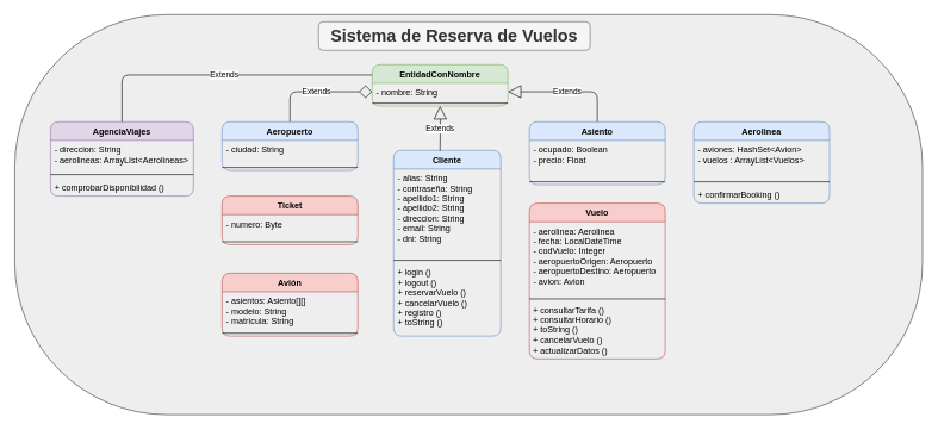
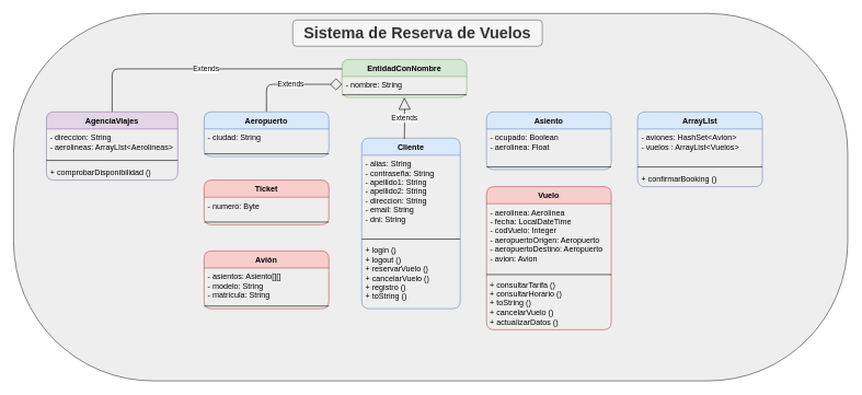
  <mxCell id="0" />
  <mxCell id="1" parent="0" />
  <mxCell id="2" value="" style="whiteSpace=wrap;html=1;fillColor=#eeeeee;strokeColor=#36393d;rounded=1;arcSize=38;" parent="1" vertex="1"><mxGeometry x="20" y="20" width="1270" height="560" as="geometry" /></mxCell>
  <mxCell id="3" value="&lt;h1&gt;&lt;font style=&quot;font-size: 24px&quot;&gt;Sistema de Reserva de Vuelos&lt;/font&gt;&lt;/h1&gt;" style="text;html=1;align=center;verticalAlign=middle;whiteSpace=wrap;fillColor=#f5f5f5;strokeColor=#666666;fontColor=#333333;rounded=1;" parent="1" vertex="1"><mxGeometry x="445" y="30" width="380" height="40" as="geometry" /></mxCell>
  <mxCell id="4" value="Ticket" style="swimlane;fontStyle=1;align=center;verticalAlign=top;childLayout=stackLayout;horizontal=1;startSize=26;horizontalStack=0;resizeParent=1;resizeParentMax=0;resizeLast=0;collapsible=1;marginBottom=0;fillColor=#f8cecc;strokeColor=#b85450;rounded=1;" parent="1" vertex="1"><mxGeometry x="310" y="274" width="190" height="68" as="geometry" /></mxCell>
  <mxCell id="5" value="- numero: Byte" style="text;strokeColor=none;fillColor=none;align=left;verticalAlign=top;spacingLeft=4;spacingRight=4;overflow=hidden;rotatable=0;points=[[0,0.5],[1,0.5]];portConstraint=eastwest;rounded=1;" parent="4" vertex="1"><mxGeometry y="26" width="190" height="34" as="geometry" /></mxCell>
  <mxCell id="6" value="" style="line;strokeWidth=1;fillColor=none;align=left;verticalAlign=middle;spacingTop=-1;spacingLeft=3;spacingRight=3;rotatable=0;labelPosition=right;points=[];portConstraint=eastwest;rounded=1;" parent="4" vertex="1"><mxGeometry y="60" width="190" height="8" as="geometry" /></mxCell>
  <mxCell id="7" value="AgenciaViajes" style="swimlane;fontStyle=1;align=center;verticalAlign=top;childLayout=stackLayout;horizontal=1;startSize=26;horizontalStack=0;resizeParent=1;resizeParentMax=0;resizeLast=0;collapsible=1;marginBottom=0;fillColor=#e1d5e7;strokeColor=#9673a6;rounded=1;" parent="1" vertex="1"><mxGeometry x="70" y="170" width="200" height="104" as="geometry" /></mxCell>
  <mxCell id="8" value="- direccion: String&#10;- aerolineas: ArrayLIst&lt;Aerolineas&gt;&#10;" style="text;strokeColor=none;fillColor=none;align=left;verticalAlign=top;spacingLeft=4;spacingRight=4;overflow=hidden;rotatable=0;points=[[0,0.5],[1,0.5]];portConstraint=eastwest;rounded=1;labelBorderColor=none;" parent="7" vertex="1"><mxGeometry y="26" width="200" height="44" as="geometry" /></mxCell>
  <mxCell id="9" value="" style="line;strokeWidth=1;fillColor=none;align=left;verticalAlign=middle;spacingTop=-1;spacingLeft=3;spacingRight=3;rotatable=0;labelPosition=right;points=[];portConstraint=eastwest;rounded=1;" parent="7" vertex="1"><mxGeometry y="70" width="200" height="8" as="geometry" /></mxCell>
  <mxCell id="10" value="+ comprobarDisponibilidad ()" style="text;strokeColor=none;fillColor=none;align=left;verticalAlign=top;spacingLeft=4;spacingRight=4;overflow=hidden;rotatable=0;points=[[0,0.5],[1,0.5]];portConstraint=eastwest;rounded=1;" parent="7" vertex="1"><mxGeometry y="78" width="200" height="26" as="geometry" /></mxCell>
  <mxCell id="11" value="Cliente" style="swimlane;fontStyle=1;align=center;verticalAlign=top;childLayout=stackLayout;horizontal=1;startSize=26;horizontalStack=0;resizeParent=1;resizeParentMax=0;resizeLast=0;collapsible=1;marginBottom=0;fillColor=#dae8fc;strokeColor=#6c8ebf;rounded=1;" parent="1" vertex="1"><mxGeometry x="550" y="210" width="150" height="260" as="geometry"><mxRectangle x="-300" y="20" width="60" height="26" as="alternateBounds" /></mxGeometry></mxCell>
  <mxCell id="12" value="- alias: String&#10;- contraseña: String&#10;- apellido1: String&#10;- apellido2: String&#10;- direccion: String&#10;- email: String&#10;- dni: String" style="text;strokeColor=none;fillColor=none;align=left;verticalAlign=top;spacingLeft=4;spacingRight=4;overflow=hidden;rotatable=0;points=[[0,0.5],[1,0.5]];portConstraint=eastwest;rounded=1;" parent="11" vertex="1"><mxGeometry y="26" width="150" height="124" as="geometry" /></mxCell>
  <mxCell id="13" value="" style="line;strokeWidth=1;fillColor=none;align=left;verticalAlign=middle;spacingTop=-1;spacingLeft=3;spacingRight=3;rotatable=0;labelPosition=right;points=[];portConstraint=eastwest;rounded=1;" parent="11" vertex="1"><mxGeometry y="150" width="150" height="8" as="geometry" /></mxCell>
  <mxCell id="14" value="+ login ()&#10;+ logout ()&#10;+ reservarVuelo ()&#10;+ cancelarVuelo ()&#10;+ registro ()&#10;+ toString ()&#10;" style="text;strokeColor=none;fillColor=none;align=left;verticalAlign=top;spacingLeft=4;spacingRight=4;overflow=hidden;rotatable=0;points=[[0,0.5],[1,0.5]];portConstraint=eastwest;rounded=1;" parent="11" vertex="1"><mxGeometry y="158" width="150" height="102" as="geometry" /></mxCell>
  <mxCell id="15" value="Avión" style="swimlane;fontStyle=1;align=center;verticalAlign=top;childLayout=stackLayout;horizontal=1;startSize=26;horizontalStack=0;resizeParent=1;resizeParentMax=0;resizeLast=0;collapsible=1;marginBottom=0;fillColor=#f8cecc;strokeColor=#b85450;rounded=1;" parent="1" vertex="1"><mxGeometry x="310" y="382" width="190" height="88" as="geometry" /></mxCell>
  <mxCell id="16" value="- asientos: Asiento[][]&#10;- modelo: String&#10;- matrícula: String&#10;" style="text;strokeColor=none;fillColor=none;align=left;verticalAlign=top;spacingLeft=4;spacingRight=4;overflow=hidden;rotatable=0;points=[[0,0.5],[1,0.5]];portConstraint=eastwest;rounded=1;" parent="15" vertex="1"><mxGeometry y="26" width="190" height="54" as="geometry" /></mxCell>
  <mxCell id="17" value="" style="line;strokeWidth=1;fillColor=none;align=left;verticalAlign=middle;spacingTop=-1;spacingLeft=3;spacingRight=3;rotatable=0;labelPosition=right;points=[];portConstraint=eastwest;rounded=1;" parent="15" vertex="1"><mxGeometry y="80" width="190" height="8" as="geometry" /></mxCell>
  <mxCell id="18" value="Asiento" style="swimlane;fontStyle=1;align=center;verticalAlign=top;childLayout=stackLayout;horizontal=1;startSize=26;horizontalStack=0;resizeParent=1;resizeParentMax=0;resizeLast=0;collapsible=1;marginBottom=0;fillColor=#dae8fc;strokeColor=#6c8ebf;rounded=1;" parent="1" vertex="1"><mxGeometry x="740" y="170" width="190" height="88" as="geometry" /></mxCell>
- <mxCell id="19" value="- ocupado: Boolean&#10;- precio: Float" style="text;strokeColor=none;fillColor=none;align=left;verticalAlign=top;spacingLeft=4;spacingRight=4;overflow=hidden;rotatable=0;points=[[0,0.5],[1,0.5]];portConstraint=eastwest;rounded=1;" parent="18" vertex="1"><mxGeometry y="26" width="190" height="54" as="geometry" /></mxCell>
+ <mxCell id="19" value="- ocupado: Boolean&#10;- aerolinea: Float" style="text;strokeColor=none;fillColor=none;align=left;verticalAlign=top;spacingLeft=4;spacingRight=4;overflow=hidden;rotatable=0;points=[[0,0.5],[1,0.5]];portConstraint=eastwest;rounded=1;" parent="18" vertex="1"><mxGeometry y="26" width="190" height="54" as="geometry" /></mxCell>
  <mxCell id="20" value="" style="line;strokeWidth=1;fillColor=none;align=left;verticalAlign=middle;spacingTop=-1;spacingLeft=3;spacingRight=3;rotatable=0;labelPosition=right;points=[];portConstraint=eastwest;rounded=1;" parent="18" vertex="1"><mxGeometry y="80" width="190" height="8" as="geometry" /></mxCell>
  <mxCell id="21" value="Aeropuerto" style="swimlane;fontStyle=1;align=center;verticalAlign=top;childLayout=stackLayout;horizontal=1;startSize=26;horizontalStack=0;resizeParent=1;resizeParentMax=0;resizeLast=0;collapsible=1;marginBottom=0;fillColor=#dae8fc;strokeColor=#6c8ebf;rounded=1;" parent="1" vertex="1"><mxGeometry x="310" y="170" width="190" height="68" as="geometry" /></mxCell>
  <mxCell id="22" value="- ciudad: String" style="text;strokeColor=none;fillColor=none;align=left;verticalAlign=top;spacingLeft=4;spacingRight=4;overflow=hidden;rotatable=0;points=[[0,0.5],[1,0.5]];portConstraint=eastwest;rounded=1;" parent="21" vertex="1"><mxGeometry y="26" width="190" height="34" as="geometry" /></mxCell>
  <mxCell id="23" value="" style="line;strokeWidth=1;fillColor=none;align=left;verticalAlign=middle;spacingTop=-1;spacingLeft=3;spacingRight=3;rotatable=0;labelPosition=right;points=[];portConstraint=eastwest;rounded=1;" parent="21" vertex="1"><mxGeometry y="60" width="190" height="8" as="geometry" /></mxCell>
  <mxCell id="24" value="Vuelo" style="swimlane;fontStyle=1;align=center;verticalAlign=top;childLayout=stackLayout;horizontal=1;startSize=26;horizontalStack=0;resizeParent=1;resizeParentMax=0;resizeLast=0;collapsible=1;marginBottom=0;fillColor=#f8cecc;strokeColor=#b85450;rounded=1;" parent="1" vertex="1"><mxGeometry x="740" y="284" width="190" height="218" as="geometry" /></mxCell>
  <mxCell id="25" value="- aerolinea: Aerolinea&#10;- fecha: LocalDateTime&#10;- codVuelo: Integer&#10;- aeropuertoOrigen: Aeropuerto&#10;- aeropuertoDestino: Aeropuerto&#10;- avion: Avion&#10;&#10;" style="text;strokeColor=none;fillColor=none;align=left;verticalAlign=top;spacingLeft=4;spacingRight=4;overflow=hidden;rotatable=0;points=[[0,0.5],[1,0.5]];portConstraint=eastwest;rounded=1;" parent="24" vertex="1"><mxGeometry y="26" width="190" height="104" as="geometry" /></mxCell>
  <mxCell id="26" value="" style="line;strokeWidth=1;fillColor=none;align=left;verticalAlign=middle;spacingTop=-1;spacingLeft=3;spacingRight=3;rotatable=0;labelPosition=right;points=[];portConstraint=eastwest;rounded=1;" parent="24" vertex="1"><mxGeometry y="130" width="190" height="8" as="geometry" /></mxCell>
  <mxCell id="27" value="&amp;nbsp;+ consultarTarifa ()&lt;br&gt;&amp;nbsp;+ consultarHorario ()&lt;br&gt;&amp;nbsp;+ toString ()&lt;br&gt;&amp;nbsp;+ cancelarVuelo ()&lt;br&gt;&amp;nbsp;+ actualizarDatos ()" style="text;html=1;align=left;verticalAlign=middle;resizable=0;points=[];autosize=1;rounded=1;" parent="24" vertex="1"><mxGeometry y="138" width="190" height="80" as="geometry" /></mxCell>
  <mxCell id="28" value="EntidadConNombre" style="swimlane;fontStyle=1;align=center;verticalAlign=top;childLayout=stackLayout;horizontal=1;startSize=26;horizontalStack=0;resizeParent=1;resizeParentMax=0;resizeLast=0;collapsible=1;marginBottom=0;fillColor=#d5e8d4;strokeColor=#82b366;rounded=1;" parent="1" vertex="1"><mxGeometry x="520" y="90" width="190" height="58" as="geometry" /></mxCell>
  <mxCell id="29" value="- nombre: String" style="text;strokeColor=none;fillColor=none;align=left;verticalAlign=top;spacingLeft=4;spacingRight=4;overflow=hidden;rotatable=0;points=[[0,0.5],[1,0.5]];portConstraint=eastwest;rounded=1;" parent="28" vertex="1"><mxGeometry y="26" width="190" height="24" as="geometry" /></mxCell>
  <mxCell id="30" value="" style="line;strokeWidth=1;fillColor=none;align=left;verticalAlign=middle;spacingTop=-1;spacingLeft=3;spacingRight=3;rotatable=0;labelPosition=right;points=[];portConstraint=eastwest;rounded=1;" parent="28" vertex="1"><mxGeometry y="50" width="190" height="8" as="geometry" /></mxCell>
  <mxCell id="31" value="Extends" style="endArrow=diamond;endSize=16;endFill=0;html=1;entryX=0;entryY=0.5;entryDx=0;entryDy=0;edgeStyle=orthogonalEdgeStyle;" parent="1" source="21" target="29" edge="1"><mxGeometry width="160" relative="1" as="geometry"><mxPoint x="690" y="357" as="sourcePoint" /><mxPoint x="610" y="300" as="targetPoint" /></mxGeometry></mxCell>
  <mxCell id="32" value="Extends" style="endArrow=none;endSize=16;endFill=0;html=1;entryX=0;entryY=0.25;entryDx=0;entryDy=0;exitX=0.5;exitY=0;exitDx=0;exitDy=0;edgeStyle=orthogonalEdgeStyle;" parent="1" source="7" target="28" edge="1"><mxGeometry width="160" relative="1" as="geometry"><mxPoint x="690" y="357" as="sourcePoint" /><mxPoint x="610" y="300" as="targetPoint" /></mxGeometry></mxCell>
  <mxCell id="33" value="Extends" style="endArrow=block;endSize=16;endFill=0;html=1;entryX=0.5;entryY=1;entryDx=0;entryDy=0;edgeStyle=orthogonalEdgeStyle;" parent="1" target="28" edge="1"><mxGeometry width="160" relative="1" as="geometry"><mxPoint x="615" y="211" as="sourcePoint" /><mxPoint x="610" y="300" as="targetPoint" /></mxGeometry></mxCell>
- <mxCell id="34" value="Aerolinea" style="swimlane;fontStyle=1;align=center;verticalAlign=top;childLayout=stackLayout;horizontal=1;startSize=26;horizontalStack=0;resizeParent=1;resizeParentMax=0;resizeLast=0;collapsible=1;marginBottom=0;fillColor=#dae8fc;strokeColor=#6c8ebf;rounded=1;" parent="1" vertex="1"><mxGeometry x="970" y="170" width="190" height="114" as="geometry" /></mxCell>
+ <mxCell id="34" value="ArrayLIst" style="swimlane;fontStyle=1;align=center;verticalAlign=top;childLayout=stackLayout;horizontal=1;startSize=26;horizontalStack=0;resizeParent=1;resizeParentMax=0;resizeLast=0;collapsible=1;marginBottom=0;fillColor=#dae8fc;strokeColor=#6c8ebf;rounded=1;" parent="1" vertex="1"><mxGeometry x="970" y="170" width="190" height="114" as="geometry" /></mxCell>
  <mxCell id="35" value="- aviones: HashSet&lt;Avion&gt;&#10;- vuelos : ArrayList&lt;Vuelos&gt;&#10;&#10;" style="text;strokeColor=none;fillColor=none;align=left;verticalAlign=top;spacingLeft=4;spacingRight=4;overflow=hidden;rotatable=0;points=[[0,0.5],[1,0.5]];portConstraint=eastwest;rounded=1;" parent="34" vertex="1"><mxGeometry y="26" width="190" height="54" as="geometry" /></mxCell>
  <mxCell id="36" value="" style="line;strokeWidth=1;fillColor=none;align=left;verticalAlign=middle;spacingTop=-1;spacingLeft=3;spacingRight=3;rotatable=0;labelPosition=right;points=[];portConstraint=eastwest;rounded=1;" parent="34" vertex="1"><mxGeometry y="80" width="190" height="8" as="geometry" /></mxCell>
  <mxCell id="37" value="+ confirmarBooking ()" style="text;strokeColor=none;fillColor=none;align=left;verticalAlign=top;spacingLeft=4;spacingRight=4;overflow=hidden;rotatable=0;points=[[0,0.5],[1,0.5]];portConstraint=eastwest;rounded=1;" parent="34" vertex="1"><mxGeometry y="88" width="190" height="26" as="geometry" /></mxCell>
- <mxCell id="38" value="Extends" style="endArrow=block;endSize=16;endFill=0;html=1;entryX=1;entryY=0.5;entryDx=0;entryDy=0;exitX=0.5;exitY=0;exitDx=0;exitDy=0;edgeStyle=orthogonalEdgeStyle;" parent="1" source="18" target="29" edge="1"><mxGeometry width="160" relative="1" as="geometry"><mxPoint x="690" y="357" as="sourcePoint" /><mxPoint x="610" y="300" as="targetPoint" /></mxGeometry></mxCell>
